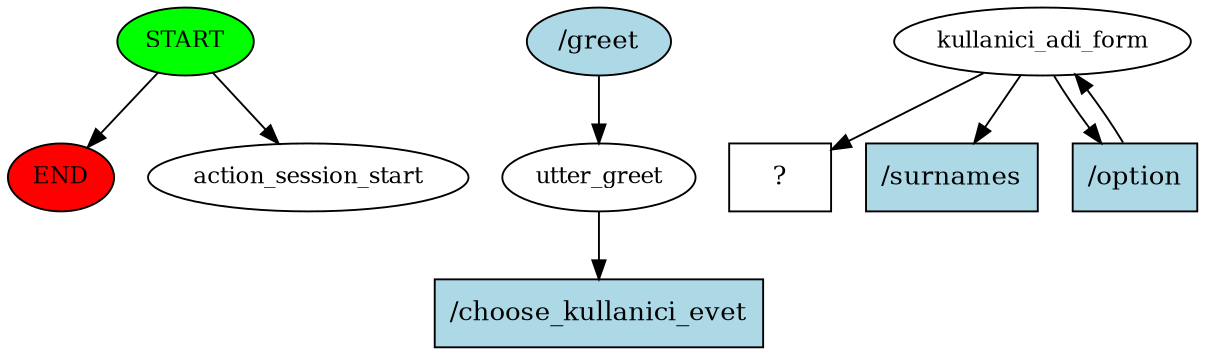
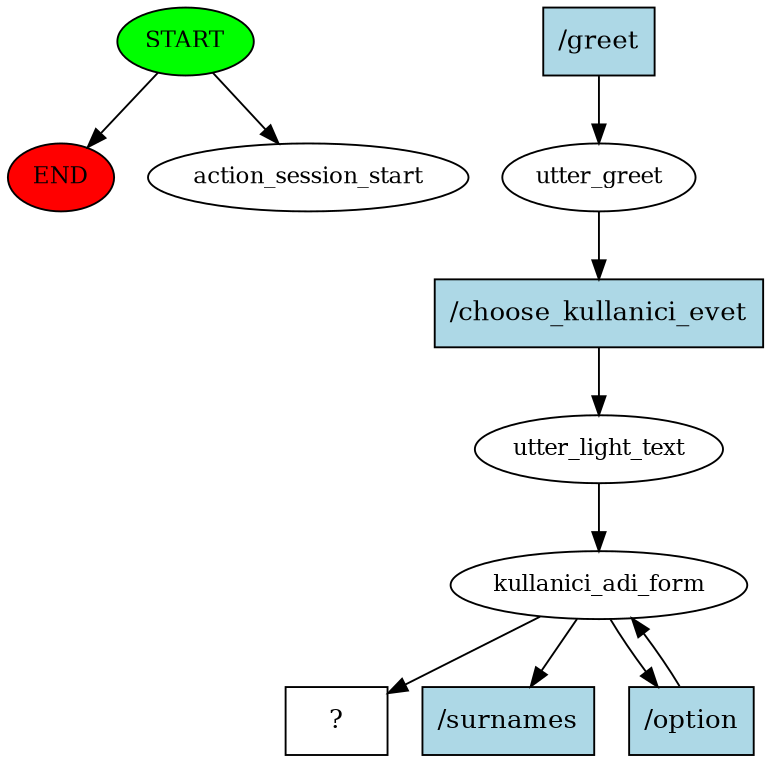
  digraph {
    node [fontsize=12 style=filled]
    n1 [fillcolor=green label=START]
    n2 [fillcolor=red label=END]
    n3 [label=action_session_start style=""]
-   n4 [fillcolor=lightblue label="/greet" shape=ellipse fontsize=""]
+   n4 [fillcolor=lightblue label="/greet" shape=rect fontsize=""]
    n5 [label=utter_greet style=""]
    n6 [fillcolor=lightblue label="/choose_kullanici_evet" shape=rect fontsize=""]
+   n7 [label=utter_light_text style=""]
    n8 [label=kullanici_adi_form style=""]
    n9 [label="  ?  " shape=rect fontsize="" style=""]
    n10 [fillcolor=lightblue label="/surnames" shape=rect fontsize=""]
    n11 [fillcolor=lightblue label="/option" shape=rect fontsize=""]
    n1 -> n2
    n1 -> n3
    n4 -> n5
    n5 -> n6
+   n6 -> n7
+   n7 -> n8
    n8 -> n9
    n8 -> n10
    n8 -> n11
    n11 -> n8
  }
